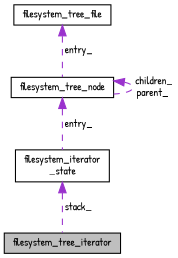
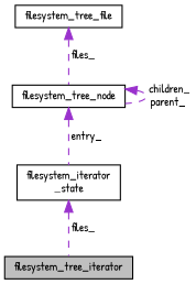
  digraph {
    fontname="Patrick Hand"
    node [color=black fillcolor=white fontname="Patrick Hand" fontsize=10 shape=record style=filled]
    edge [color=darkorchid3 dir=back fontname="Patrick Hand" fontsize=10 labelfontname=Helvetica labelfontsize=10 style=dashed]
    n1 [fillcolor=grey75 fontcolor=black height=0.2 label=filesystem_tree_iterator width=0.4]
    n2 [height=0.2 label="filesystem_iterator\l_state" width=0.4]
    n3 [height=0.2 label=filesystem_tree_node width=0.4]
    n4 [height=0.2 label=filesystem_tree_file width=0.4]
-   n2 -> n1 [label=" stack_"]
+   n2 -> n1 [label=" files_"]
    n3 -> n2 [label=" entry_"]
    n3 -> n3 [label=" children_\nparent_"]
-   n4 -> n3 [label=" entry_"]
+   n4 -> n3 [label=" files_"]
  }
